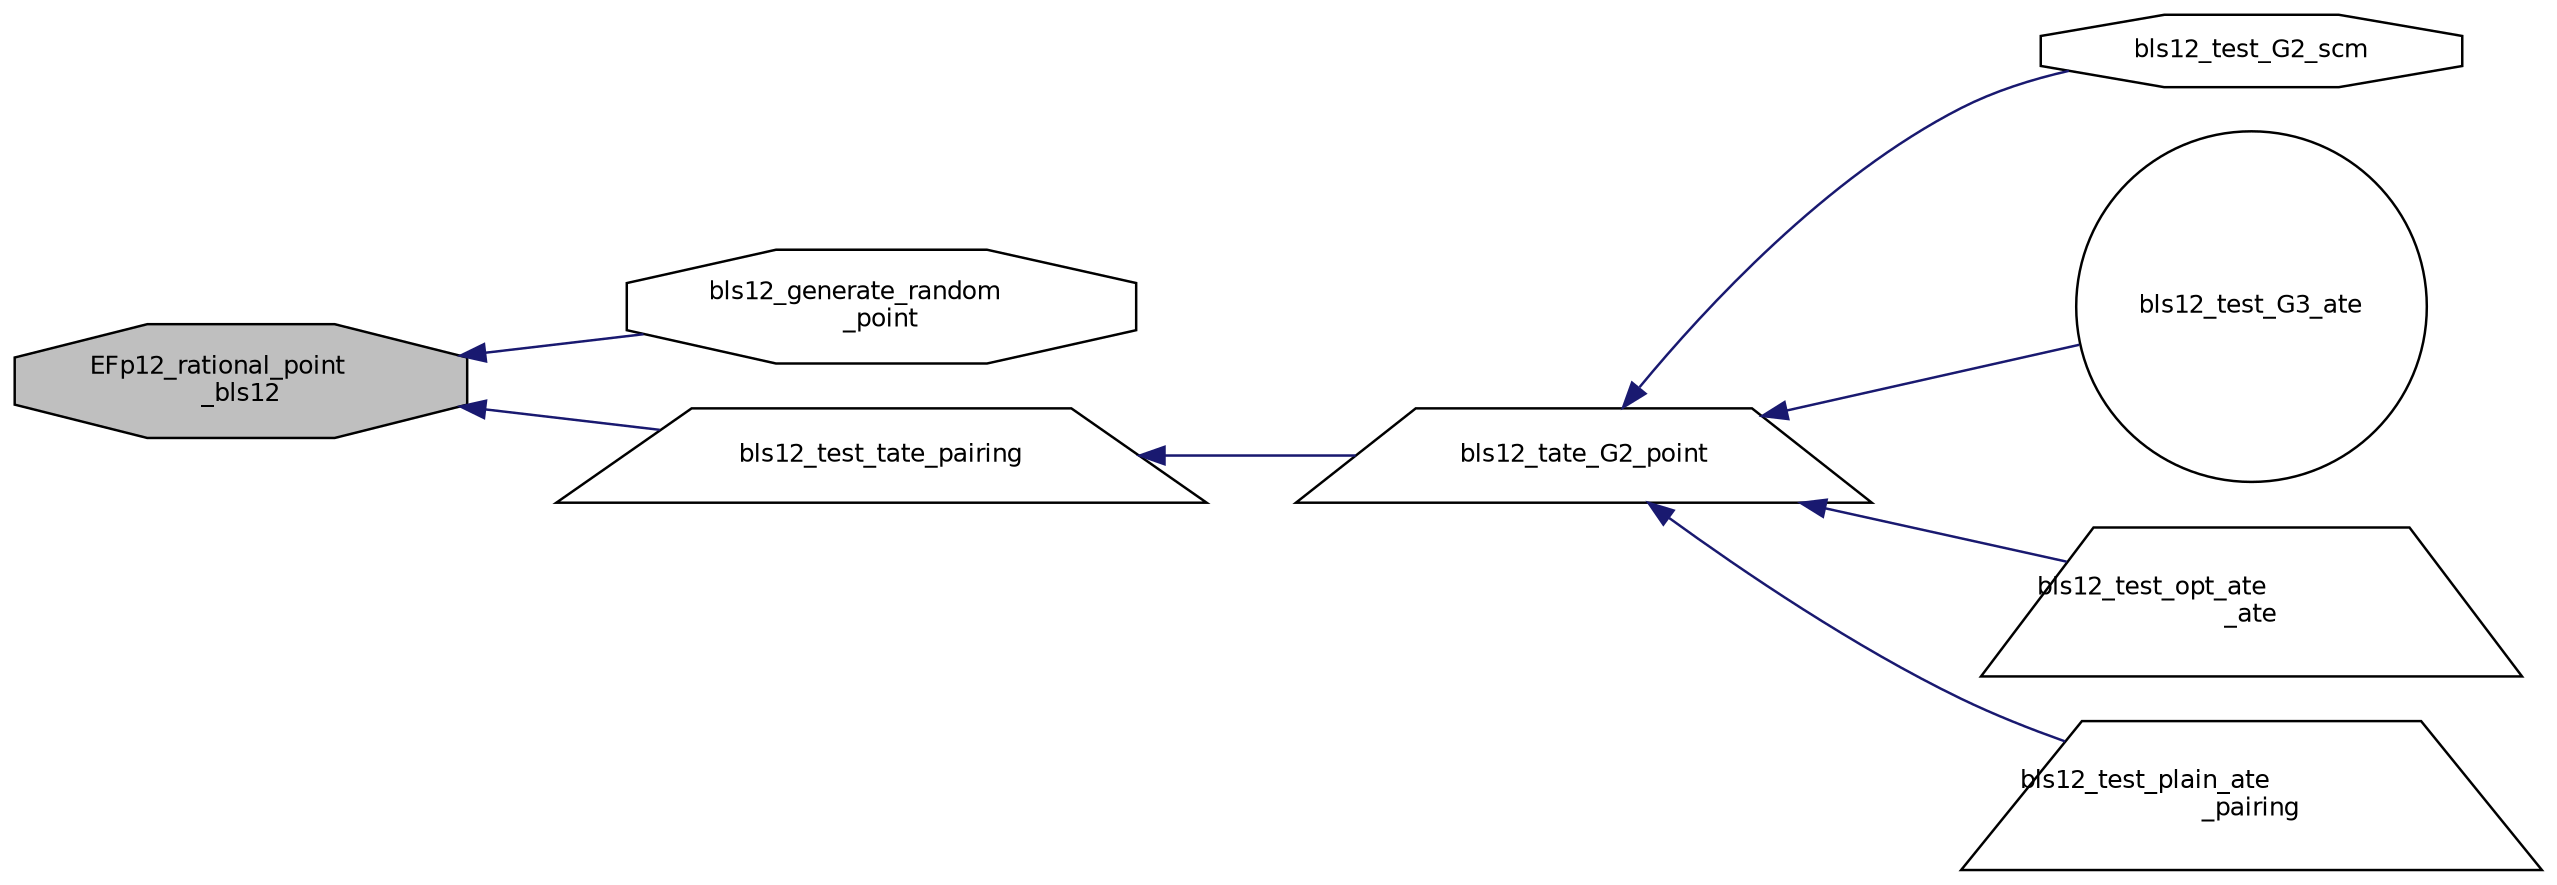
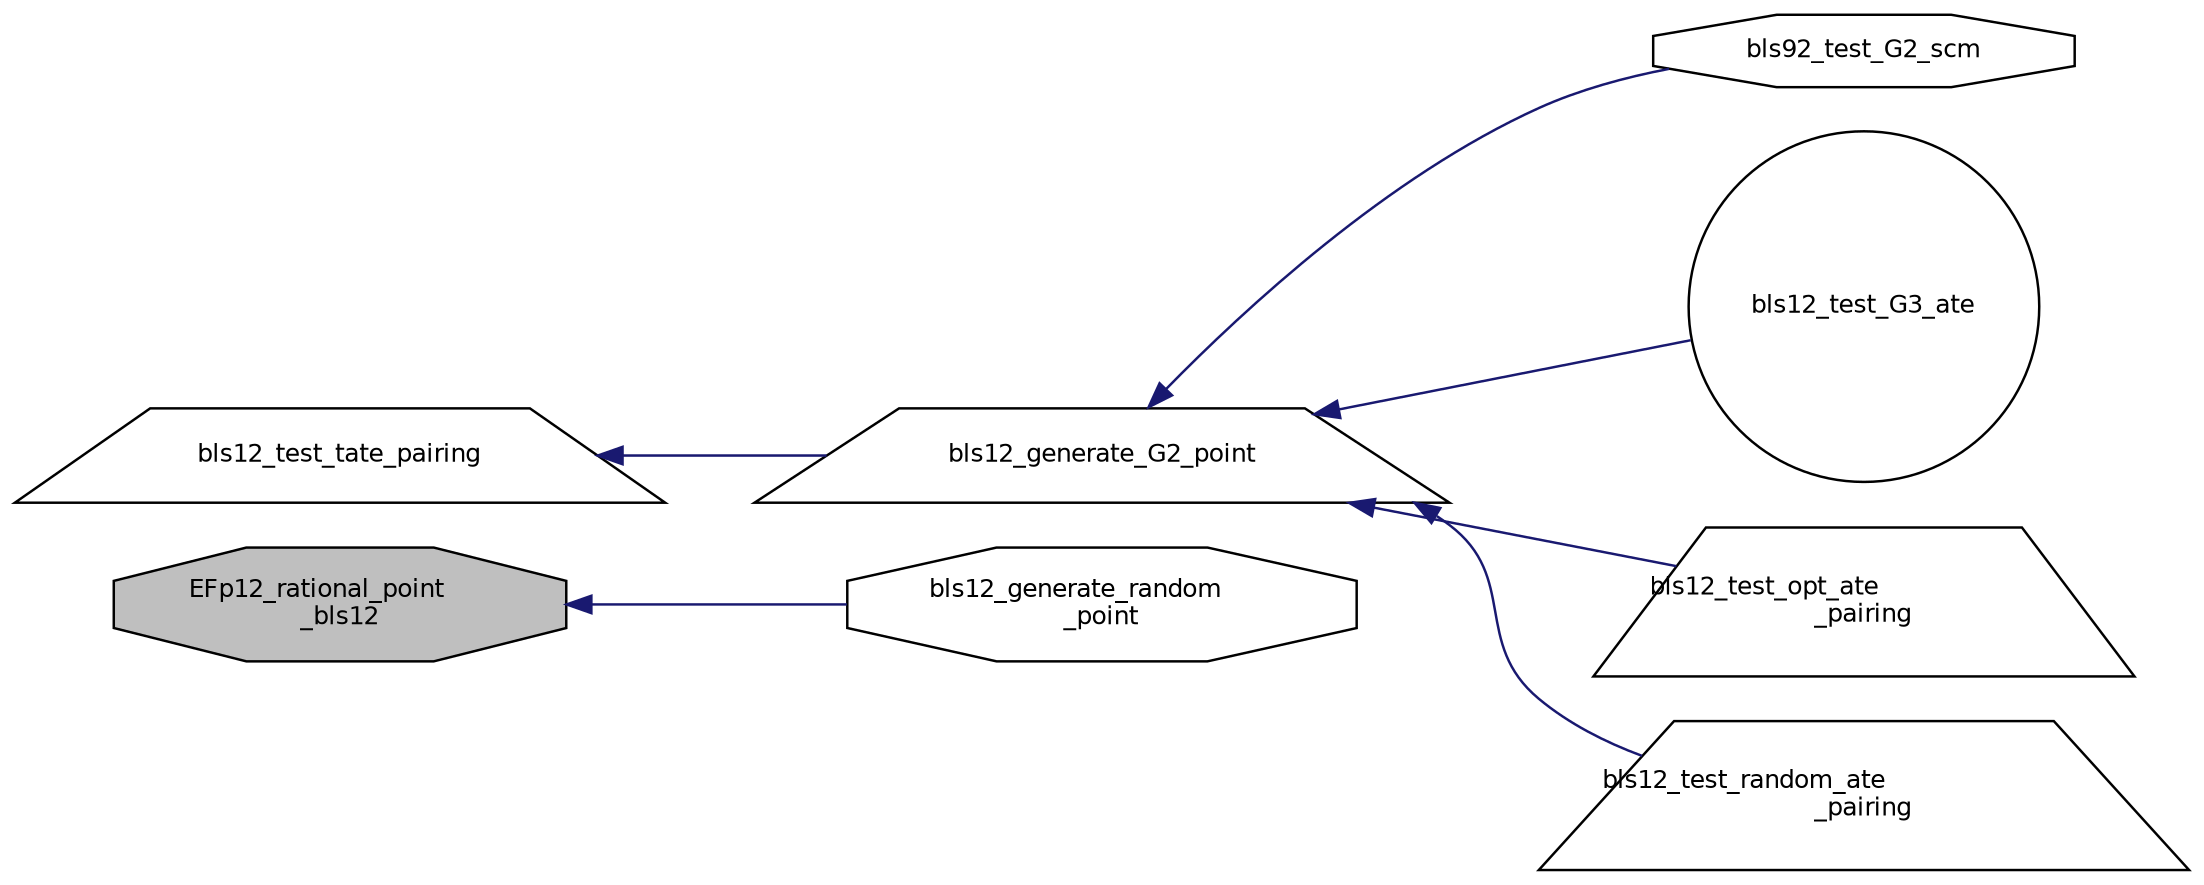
  digraph {
    rankdir=LR
    node [color=black fillcolor=white fontname=Helvetica fontsize=10 shape=trapezium style=filled]
    edge [color=midnightblue dir=back fontname=Helvetica fontsize=10 labelfontname=Helvetica labelfontsize=10 style=solid]
    n1 [fillcolor=grey75 fontcolor=black height=0.2 label="EFp12_rational_point\l_bls12" shape=octagon width=0.4]
    n2 [height=0.2 label="bls12_generate_random\l_point" shape=octagon width=0.4]
    n3 [height=0.2 label=bls12_test_tate_pairing width=0.4]
-   n4 [height=0.2 label=bls12_tate_G2_point width=0.4]
-   n5 [height=0.2 label=bls12_test_G2_scm shape=octagon width=0.4]
+   n4 [height=0.2 label=bls12_generate_G2_point width=0.4]
+   n5 [height=0.2 label=bls92_test_G2_scm shape=octagon width=0.4]
    n6 [height=0.2 label=bls12_test_G3_ate shape=circle width=0.4]
-   n7 [height=0.2 label="bls12_test_opt_ate\l_ate" width=0.4]
-   n8 [height=0.2 label="bls12_test_plain_ate\l_pairing" width=0.4]
+   n7 [height=0.2 label="bls12_test_opt_ate\l_pairing" width=0.4]
+   n8 [height=0.2 label="bls12_test_random_ate\l_pairing" width=0.4]
    n1 -> n2
-   n1 -> n3
    n3 -> n4
    n4 -> n5
    n4 -> n6
    n4 -> n7
    n4 -> n8
  }
